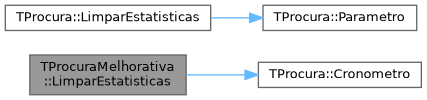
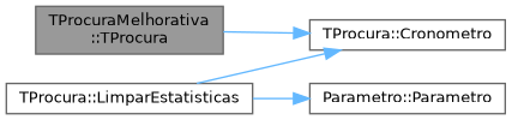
  digraph {
    rankdir=LR
    node [color=grey40 fillcolor=white fontname=Helvetica fontsize=10 shape=box style=filled]
    edge [color=steelblue1 fontname=Helvetica fontsize=10 labelfontname=Helvetica labelfontsize=10 style=solid]
-   n1 [color=gray40 fillcolor=grey60 fontcolor=black height=0.2 label="TProcuraMelhorativa\l::LimparEstatisticas" width=0.4]
+   n1 [color=gray40 fillcolor=grey60 fontcolor=black height=0.2 label="TProcuraMelhorativa\l::TProcura" width=0.4]
    n2 [height=0.2 label="TProcura::Cronometro" width=0.4]
    n3 [height=0.2 label="TProcura::LimparEstatisticas" width=0.4]
-   n4 [height=0.2 label="TProcura::Parametro" width=0.4]
+   n4 [height=0.2 label="Parametro::Parametro" width=0.4]
    n1 -> n2
+   n3 -> n2
    n3 -> n4
  }
